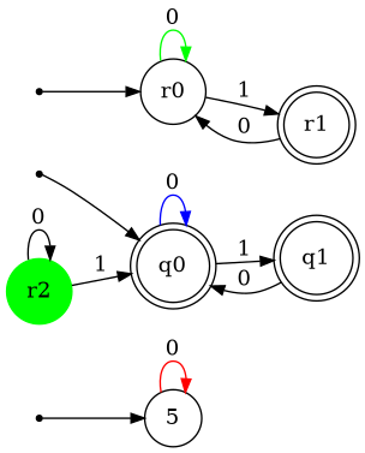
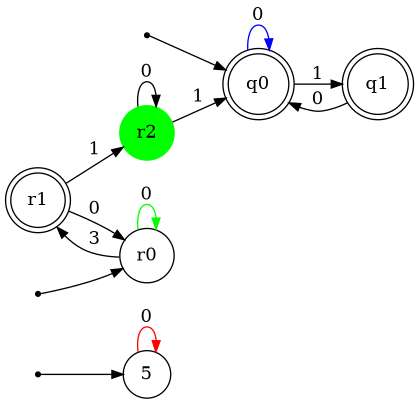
  digraph {
    rankdir=LR
    node [fontsize=14.0 shape=point]
    edge [arrowsize=0.85 fontsize=14.0]
    Initial0
    n2 [label=5 shape=circle]
    Initial1
    q0 [shape=doublecircle]
    q1 [shape=doublecircle]
    Initial2
    r0 [shape=circle]
    r1 [shape=doublecircle]
    r2 [color=green shape=circle style=filled]
    subgraph sub_1 {
      ranksep=0.5
      Initial0
      n2
    }
    subgraph sub_2 {
      ranksep=0.5
      Initial1
      q0
      q1
    }
    subgraph sub_3 {
      ranksep=0.5
      Initial2
      r0
      r1
      r2
    }
    Initial0 -> n2 [fontsize=""]
    n2 -> n2 [color=red label=" 0 "]
    Initial1 -> q0 [fontsize=""]
    q0 -> q0 [color=blue label=" 0 "]
    q0 -> q1 [label=" 1 "]
    q1 -> q0 [label=" 0 "]
    Initial2 -> r0 [fontsize=""]
    r0 -> r0 [color=green label=" 0 "]
-   r0 -> r1 [label=" 1 "]
+   r0 -> r1 [label=" 3 "]
    r1 -> r0 [label=" 0 "]
+   r1 -> r2 [label=" 1 "]
    r2 -> q0 [label=" 1 "]
    r2 -> r2 [label=" 0 "]
  }
